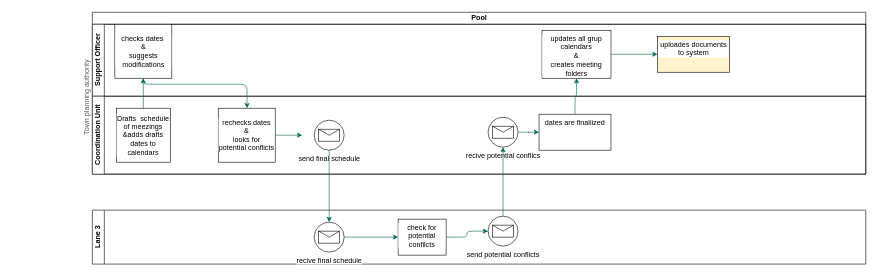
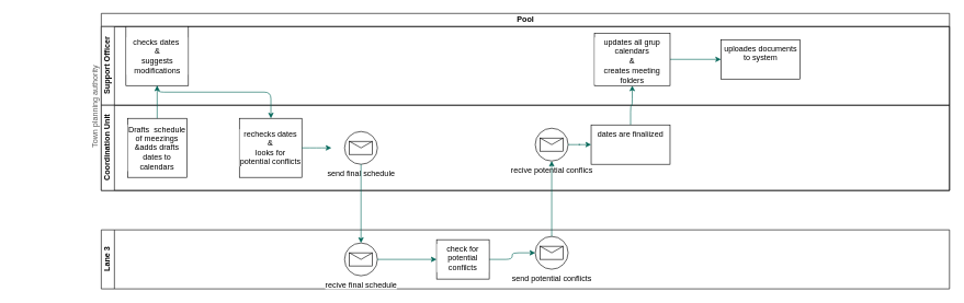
  <mxCell id="0" />
  <mxCell id="1" parent="0" />
  <mxCell id="2" value="Pool" style="swimlane;html=1;childLayout=stackLayout;resizeParent=1;resizeParentMax=0;horizontal=1;startSize=20;horizontalStack=0;rounded=0;sketch=0;" vertex="1" parent="1"><mxGeometry x="153" y="20" width="1290" height="270" as="geometry" /></mxCell>
  <mxCell id="3" value="Support Officer" style="swimlane;html=1;startSize=20;horizontal=0;" vertex="1" parent="2"><mxGeometry y="20" width="1290" height="120" as="geometry" /></mxCell>
  <mxCell id="4" value="checks dates&amp;nbsp;&lt;br&gt;&amp;amp;&lt;br&gt;suggests modifications" style="whiteSpace=wrap;html=1;rounded=0;labelBackgroundColor=#FFFFFF;sketch=0;" vertex="1" parent="3"><mxGeometry x="37.5" width="95" height="90" as="geometry" /></mxCell>
  <mxCell id="5" value="Coordination Unit" style="swimlane;html=1;startSize=20;horizontal=0;" vertex="1" parent="2"><mxGeometry y="140" width="1290" height="130" as="geometry" /></mxCell>
  <mxCell id="6" value="Drafts&amp;nbsp; schedule of meezings &amp;amp;adds drafts dates to calendars" style="whiteSpace=wrap;html=1;aspect=fixed;rounded=0;labelBackgroundColor=#FFFFFF;sketch=0;" vertex="1" parent="5"><mxGeometry x="40" y="20" width="90" height="90" as="geometry" /></mxCell>
  <mxCell id="7" value="rechecks dates&lt;br&gt;&amp;amp;&lt;br&gt;looks for potential conflicts" style="whiteSpace=wrap;html=1;rounded=0;labelBackgroundColor=#FFFFFF;sketch=0;" vertex="1" parent="5"><mxGeometry x="210" y="20" width="95" height="90" as="geometry" /></mxCell>
  <mxCell id="8" value="" style="edgeStyle=orthogonalEdgeStyle;curved=0;rounded=1;sketch=0;orthogonalLoop=1;jettySize=auto;html=1;strokeColor=#006658;fillColor=#21C0A5;fontColor=#5C5C5C;" edge="1" parent="5" source="7"><mxGeometry relative="1" as="geometry"><mxPoint x="350" y="65" as="targetPoint" /></mxGeometry></mxCell>
  <mxCell id="9" value="send final schedule" style="shape=mxgraph.bpmn.shape;html=1;verticalLabelPosition=bottom;labelBackgroundColor=#ffffff;verticalAlign=top;align=center;perimeter=ellipsePerimeter;outlineConnect=0;outline=standard;symbol=message;rounded=0;sketch=0;" vertex="1" parent="5"><mxGeometry x="370" y="40" width="50" height="50" as="geometry" /></mxCell>
  <mxCell id="10" value="recive potential conflics" style="shape=mxgraph.bpmn.shape;html=1;verticalLabelPosition=bottom;labelBackgroundColor=#ffffff;verticalAlign=top;align=center;perimeter=ellipsePerimeter;outlineConnect=0;outline=standard;symbol=message;" vertex="1" parent="5"><mxGeometry x="660" y="35" width="50" height="50" as="geometry" /></mxCell>
  <mxCell id="11" value="" style="edgeStyle=orthogonalEdgeStyle;curved=0;rounded=1;sketch=0;orthogonalLoop=1;jettySize=auto;html=1;strokeColor=#006658;fillColor=#21C0A5;fontColor=#5C5C5C;" edge="1" parent="2" source="6" target="4"><mxGeometry relative="1" as="geometry" /></mxCell>
  <mxCell id="12" value="" style="edgeStyle=orthogonalEdgeStyle;curved=0;rounded=1;sketch=0;orthogonalLoop=1;jettySize=auto;html=1;strokeColor=#006658;fillColor=#21C0A5;fontColor=#5C5C5C;" edge="1" parent="2" source="4" target="7"><mxGeometry relative="1" as="geometry"><Array as="points"><mxPoint x="85" y="120" /><mxPoint x="258" y="120" /></Array></mxGeometry></mxCell>
  <mxCell id="13" value="Lane 3" style="swimlane;html=1;startSize=20;horizontal=0;" vertex="1" parent="1"><mxGeometry x="153" y="350" width="1290" height="90" as="geometry"><mxRectangle y="260" width="1400" height="20" as="alternateBounds" /></mxGeometry></mxCell>
  <mxCell id="14" value="recive final schedule" style="shape=mxgraph.bpmn.shape;html=1;verticalLabelPosition=bottom;labelBackgroundColor=#ffffff;verticalAlign=top;align=center;perimeter=ellipsePerimeter;outlineConnect=0;outline=standard;symbol=message;rounded=0;sketch=0;" vertex="1" parent="13"><mxGeometry x="370" y="20" width="50" height="50" as="geometry" /></mxCell>
  <mxCell id="15" style="edgeStyle=orthogonalEdgeStyle;curved=0;rounded=1;sketch=0;orthogonalLoop=1;jettySize=auto;html=1;strokeColor=#006658;fillColor=#21C0A5;fontColor=#5C5C5C;" edge="1" parent="13" source="16" target="18"><mxGeometry relative="1" as="geometry" /></mxCell>
  <mxCell id="16" value="check for potential confilcts" style="whiteSpace=wrap;html=1;rounded=0;verticalAlign=top;labelBackgroundColor=#ffffff;sketch=0;" vertex="1" parent="13"><mxGeometry x="510" y="15" width="80" height="60" as="geometry" /></mxCell>
  <mxCell id="17" value="" style="edgeStyle=orthogonalEdgeStyle;curved=0;rounded=1;sketch=0;orthogonalLoop=1;jettySize=auto;html=1;strokeColor=#006658;fillColor=#21C0A5;fontColor=#5C5C5C;" edge="1" parent="13" source="14" target="16"><mxGeometry relative="1" as="geometry" /></mxCell>
  <mxCell id="18" value="send potential conflicts" style="shape=mxgraph.bpmn.shape;html=1;verticalLabelPosition=bottom;labelBackgroundColor=#ffffff;verticalAlign=top;align=center;perimeter=ellipsePerimeter;outlineConnect=0;outline=standard;symbol=message;rounded=0;sketch=0;" vertex="1" parent="13"><mxGeometry x="660" y="10" width="50" height="50" as="geometry" /></mxCell>
  <mxCell id="19" value="Town planning authority" style="text;html=1;strokeColor=none;fillColor=none;align=center;verticalAlign=middle;whiteSpace=wrap;rounded=0;labelBackgroundColor=#FFFFFF;sketch=0;fontColor=#5C5C5C;rotation=270;" vertex="1" parent="1"><mxGeometry x="20.5" y="152.5" width="245" height="20" as="geometry" /></mxCell>
  <mxCell id="20" value="" style="edgeStyle=orthogonalEdgeStyle;curved=0;rounded=1;sketch=0;orthogonalLoop=1;jettySize=auto;html=1;strokeColor=#006658;fillColor=#21C0A5;fontColor=#5C5C5C;" edge="1" parent="1" source="9" target="14"><mxGeometry relative="1" as="geometry" /></mxCell>
  <mxCell id="21" style="edgeStyle=orthogonalEdgeStyle;curved=0;rounded=1;sketch=0;orthogonalLoop=1;jettySize=auto;html=1;strokeColor=#006658;fillColor=#21C0A5;fontColor=#5C5C5C;" edge="1" parent="1" source="18" target="10"><mxGeometry relative="1" as="geometry"><mxPoint x="828" y="230" as="targetPoint" /></mxGeometry></mxCell>
  <mxCell id="22" value="" style="edgeStyle=orthogonalEdgeStyle;curved=0;rounded=1;sketch=0;orthogonalLoop=1;jettySize=auto;html=1;strokeColor=#006658;fillColor=#21C0A5;fontColor=#5C5C5C;" edge="1" parent="1" source="23" target="26"><mxGeometry relative="1" as="geometry" /></mxCell>
  <mxCell id="23" value="dates are finaliized" style="whiteSpace=wrap;html=1;verticalAlign=top;labelBackgroundColor=#ffffff;" vertex="1" parent="1"><mxGeometry x="898" y="190" width="120" height="60" as="geometry" /></mxCell>
  <mxCell id="24" value="" style="edgeStyle=orthogonalEdgeStyle;curved=0;rounded=1;sketch=0;orthogonalLoop=1;jettySize=auto;html=1;strokeColor=#006658;fillColor=#21C0A5;fontColor=#5C5C5C;" edge="1" parent="1" source="10" target="23"><mxGeometry relative="1" as="geometry" /></mxCell>
  <mxCell id="25" value="" style="edgeStyle=orthogonalEdgeStyle;curved=0;rounded=1;sketch=0;orthogonalLoop=1;jettySize=auto;html=1;strokeColor=#006658;fillColor=#21C0A5;fontColor=#5C5C5C;" edge="1" parent="1" source="26" target="27"><mxGeometry relative="1" as="geometry" /></mxCell>
  <mxCell id="26" value="updates all grup calendars&lt;br&gt;&amp;amp;&lt;br&gt;creates meeting folders" style="whiteSpace=wrap;html=1;verticalAlign=top;labelBackgroundColor=#ffffff;" vertex="1" parent="1"><mxGeometry x="903" y="50" width="115" height="80" as="geometry" /></mxCell>
- <mxCell id="27" value="uploades documents to system" style="whiteSpace=wrap;html=1;verticalAlign=top;labelBackgroundColor=#ffffff;fillColor=#fff2cc;" vertex="1" parent="1"><mxGeometry x="1095.5" y="60" width="120" height="60" as="geometry" /></mxCell>
+ <mxCell id="27" value="uploades documents to system" style="whiteSpace=wrap;html=1;verticalAlign=top;labelBackgroundColor=#ffffff;" vertex="1" parent="1"><mxGeometry x="1095.5" y="60" width="120" height="60" as="geometry" /></mxCell>
